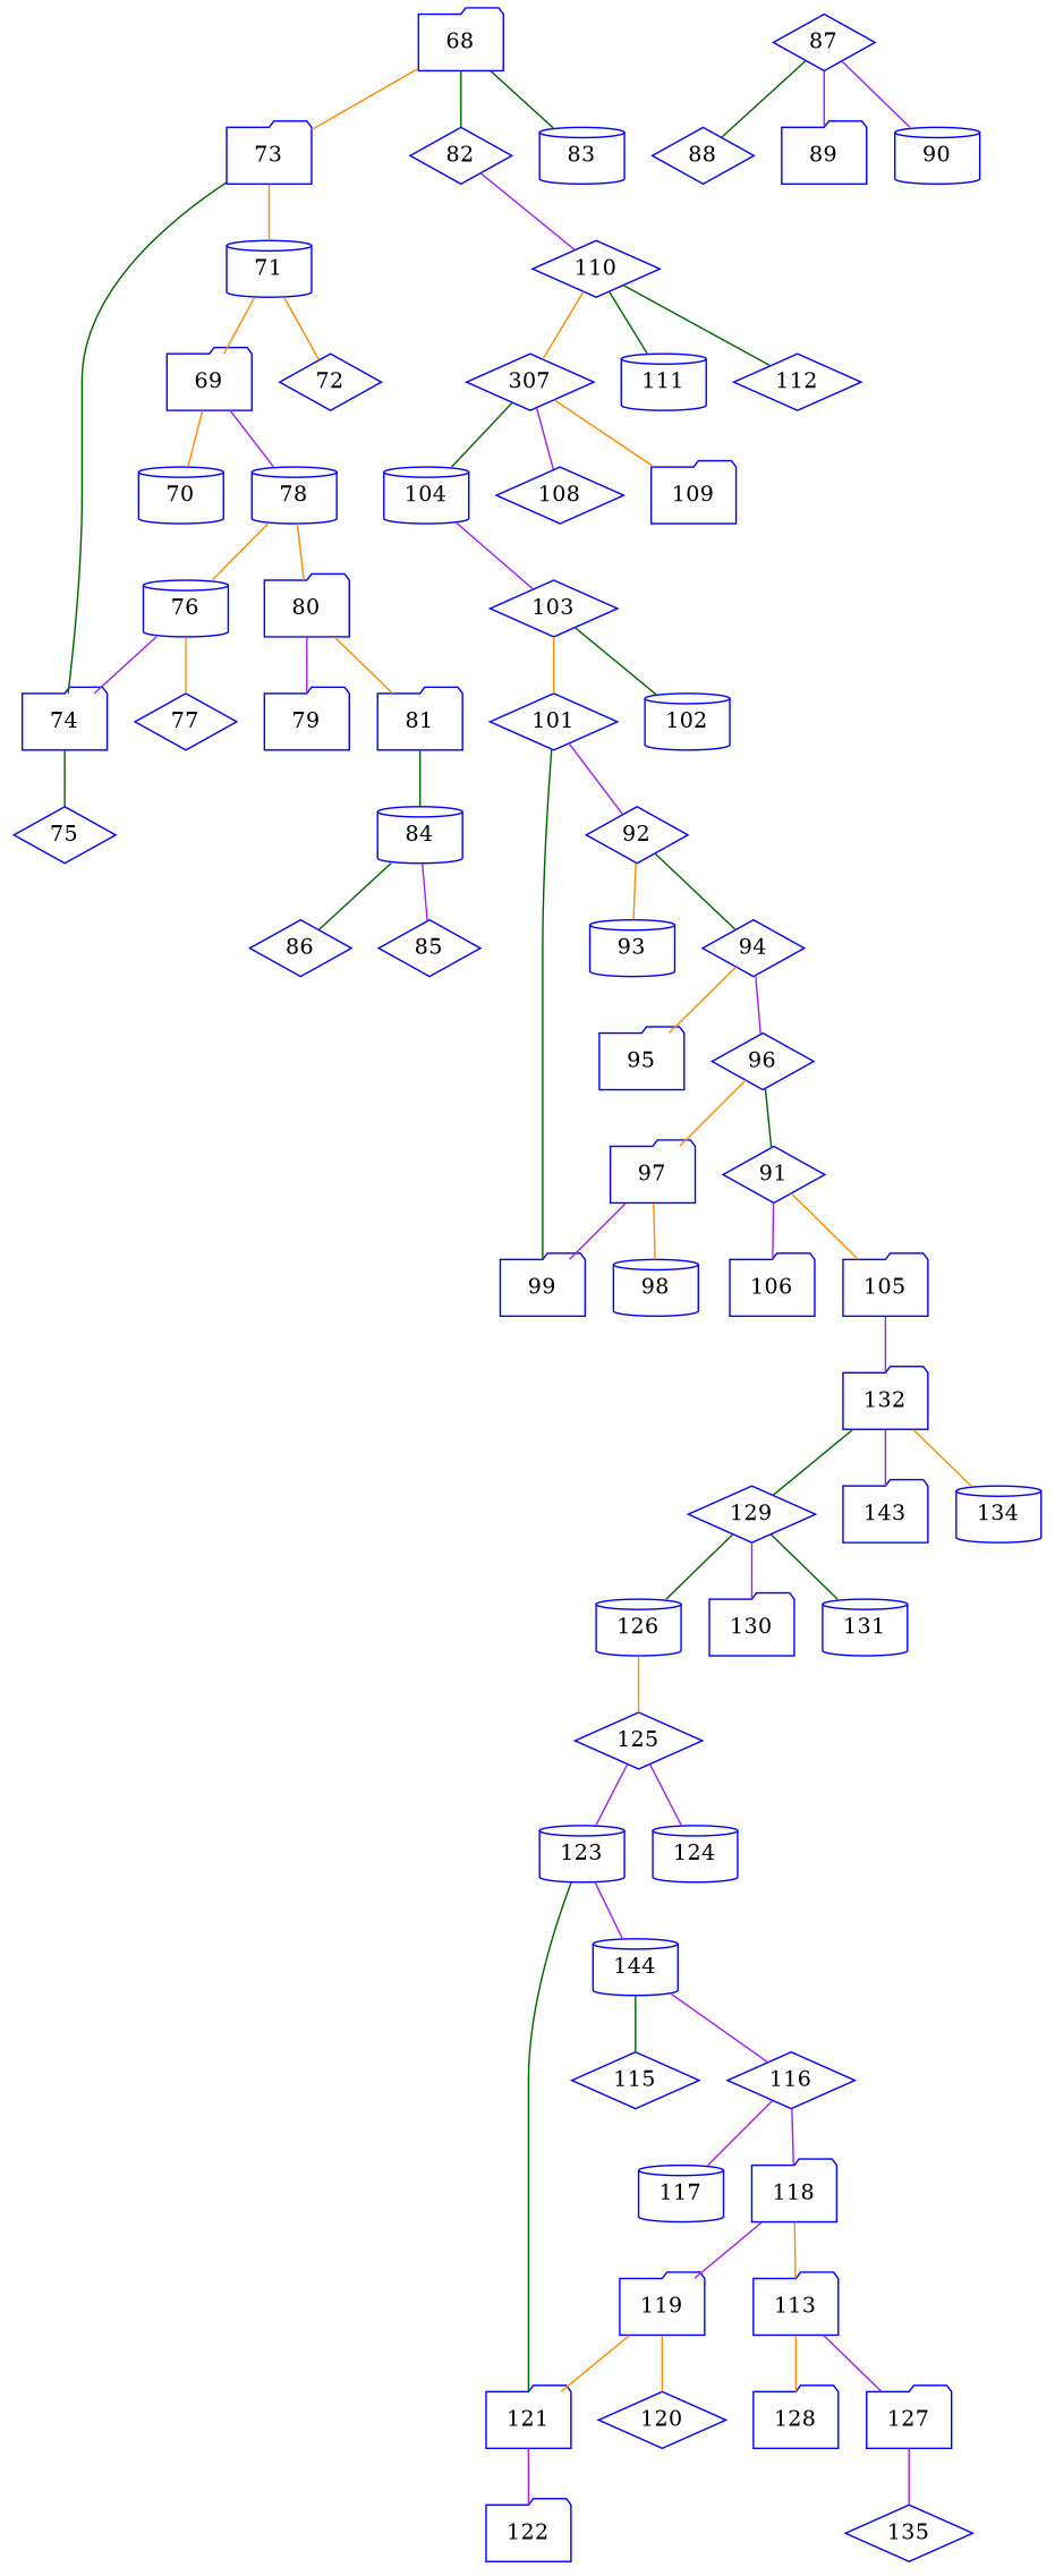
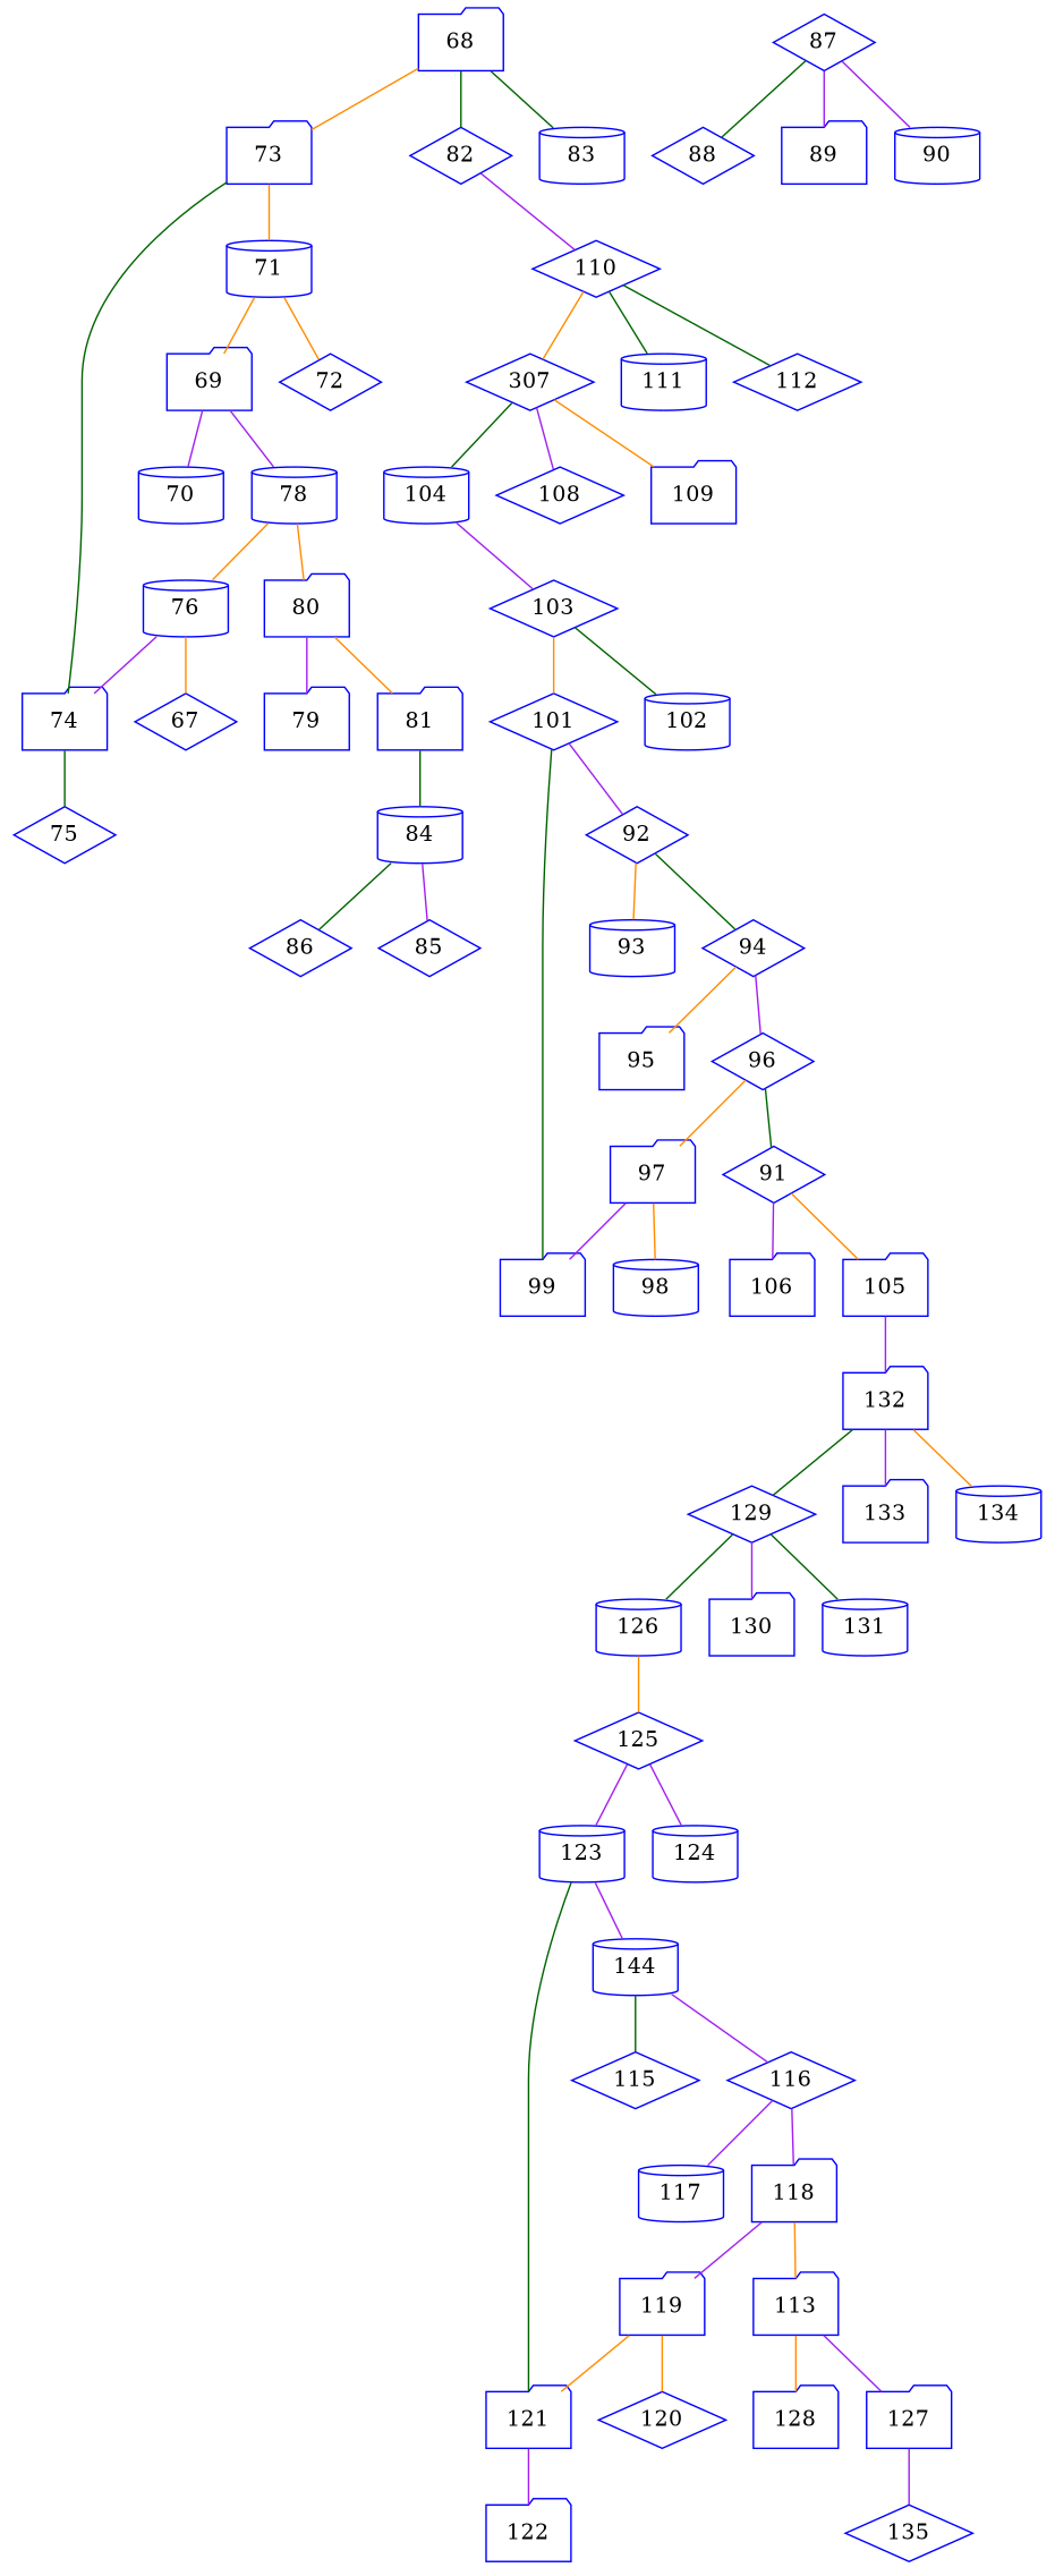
  strict graph {
    node [color=blue shape=folder]
    edge [color=purple]
    68
    73
    82 [shape=diamond]
    83 [shape=cylinder]
    71 [shape=cylinder]
    74
    110 [shape=diamond]
    69
    72 [shape=diamond]
    75 [shape=diamond]
    n11 [label=307 shape=diamond]
    111 [shape=cylinder]
    112 [shape=diamond]
    70 [shape=cylinder]
    78 [shape=cylinder]
    104 [shape=cylinder]
    108 [shape=diamond]
    109
    76 [shape=cylinder]
    80
-   77 [shape=diamond]
+   77 [shape=diamond label=67]
    79
    81
    84 [shape=cylinder]
    85 [shape=diamond]
    86 [shape=diamond]
    87 [shape=diamond]
    88 [shape=diamond]
    89
    90 [shape=cylinder]
    103 [shape=diamond]
    101 [shape=diamond]
    102 [shape=cylinder]
    92 [shape=diamond]
    99
    93 [shape=cylinder]
    94 [shape=diamond]
    95
    96 [shape=diamond]
    91 [shape=diamond]
    97
    105
    106
    98 [shape=cylinder]
    132
    129 [shape=diamond]
-   133 [label=143]
+   133
    134 [shape=cylinder]
    126 [shape=cylinder]
    130
    131 [shape=cylinder]
    125 [shape=diamond]
    123 [shape=cylinder]
    124 [shape=cylinder]
    n55 [label=144 shape=cylinder]
    121
    115 [shape=diamond]
    116 [shape=diamond]
    122
    117 [shape=cylinder]
    118
    113
    119
    127
    128
    120 [shape=diamond]
    135 [shape=diamond]
    68 -- 73 [color=darkorange]
    68 -- 82 [color=darkgreen]
    68 -- 83 [color=darkgreen]
    73 -- 71 [color=darkorange]
    73 -- 74 [color=darkgreen]
    82 -- 110
    71 -- 69 [color=darkorange]
    71 -- 72 [color=darkorange]
    74 -- 75 [color=darkgreen]
    110 -- n11 [color=darkorange]
    110 -- 111 [color=darkgreen]
    110 -- 112 [color=darkgreen]
-   69 -- 70 [color=darkorange]
+   69 -- 70
    69 -- 78
    n11 -- 104 [color=darkgreen]
    n11 -- 108
    n11 -- 109 [color=darkorange]
    78 -- 76 [color=darkorange]
    78 -- 80 [color=darkorange]
    104 -- 103
    76 -- 74
    76 -- 77 [color=darkorange]
    80 -- 79
    80 -- 81 [color=darkorange]
    81 -- 84 [color=darkgreen]
    84 -- 85
    84 -- 86 [color=darkgreen]
    87 -- 88 [color=darkgreen]
    87 -- 89
    87 -- 90
    103 -- 101 [color=darkorange]
    103 -- 102 [color=darkgreen]
    101 -- 92
    101 -- 99 [color=darkgreen]
    92 -- 93 [color=darkorange]
    92 -- 94 [color=darkgreen]
    94 -- 95 [color=darkorange]
    94 -- 96
    96 -- 91 [color=darkgreen]
    96 -- 97 [color=darkorange]
    91 -- 105 [color=darkorange]
    91 -- 106
    97 -- 99
    97 -- 98 [color=darkorange]
    105 -- 132
    132 -- 129 [color=darkgreen]
    132 -- 133
    132 -- 134 [color=darkorange]
    129 -- 126 [color=darkgreen]
    129 -- 130
    129 -- 131 [color=darkgreen]
    126 -- 125 [color=darkorange]
    125 -- 123
    125 -- 124
    123 -- n55
    123 -- 121 [color=darkgreen]
    n55 -- 115 [color=darkgreen]
    n55 -- 116
    121 -- 122
    116 -- 117
    116 -- 118
    118 -- 113 [color=darkorange]
    118 -- 119
    113 -- 127
    113 -- 128 [color=darkorange]
    119 -- 121 [color=darkorange]
    119 -- 120 [color=darkorange]
    127 -- 135
  }
